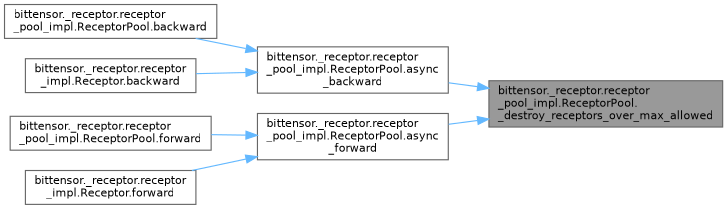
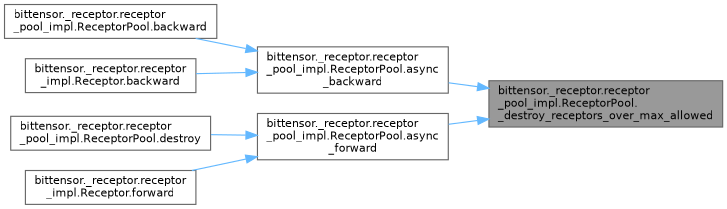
  digraph {
    rankdir=RL
    node [color=grey40 fillcolor=white fontname=Helvetica fontsize=10 shape=box style=filled]
    edge [color=steelblue1 dir=back fontname=Helvetica fontsize=10 labelfontname=Helvetica labelfontsize=10 style=solid]
    n1 [color=gray40 fillcolor=grey60 fontcolor=black height=0.2 label="bittensor._receptor.receptor\l_pool_impl.ReceptorPool.\l_destroy_receptors_over_max_allowed" width=0.4]
    n2 [height=0.2 label="bittensor._receptor.receptor\l_pool_impl.ReceptorPool.async\l_backward" width=0.4]
    n3 [height=0.2 label="bittensor._receptor.receptor\l_pool_impl.ReceptorPool.async\l_forward" width=0.4]
    n4 [height=0.2 label="bittensor._receptor.receptor\l_pool_impl.ReceptorPool.backward" width=0.4]
    n5 [height=0.2 label="bittensor._receptor.receptor\l_impl.Receptor.backward" width=0.4]
-   n6 [height=0.2 label="bittensor._receptor.receptor\l_pool_impl.ReceptorPool.forward" width=0.4]
+   n6 [height=0.2 label="bittensor._receptor.receptor\l_pool_impl.ReceptorPool.destroy" width=0.4]
    n7 [height=0.2 label="bittensor._receptor.receptor\l_impl.Receptor.forward" width=0.4]
    n1 -> n2
    n1 -> n3
    n2 -> n4
    n2 -> n5
    n3 -> n6
    n3 -> n7
  }
